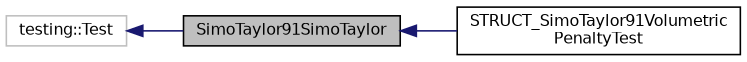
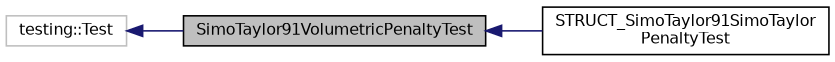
  digraph {
    rankdir=LR
    node [color=black fillcolor=white fontname=Helvetica fontsize=10 shape=record style=filled]
    edge [color=midnightblue dir=back fontname=Helvetica fontsize=10 labelfontname=Helvetica labelfontsize=10 style=solid]
-   n1 [fillcolor=grey75 fontcolor=black height=0.2 label=SimoTaylor91SimoTaylor width=0.4]
-   n2 [height=0.2 label="STRUCT_SimoTaylor91Volumetric\lPenaltyTest" width=0.4]
+   n1 [fillcolor=grey75 fontcolor=black height=0.2 label=SimoTaylor91VolumetricPenaltyTest width=0.4]
+   n2 [height=0.2 label="STRUCT_SimoTaylor91SimoTaylor\lPenaltyTest" width=0.4]
    n3 [color=grey75 height=0.2 label="testing::Test" width=0.4]
    n1 -> n2
    n3 -> n1
  }
